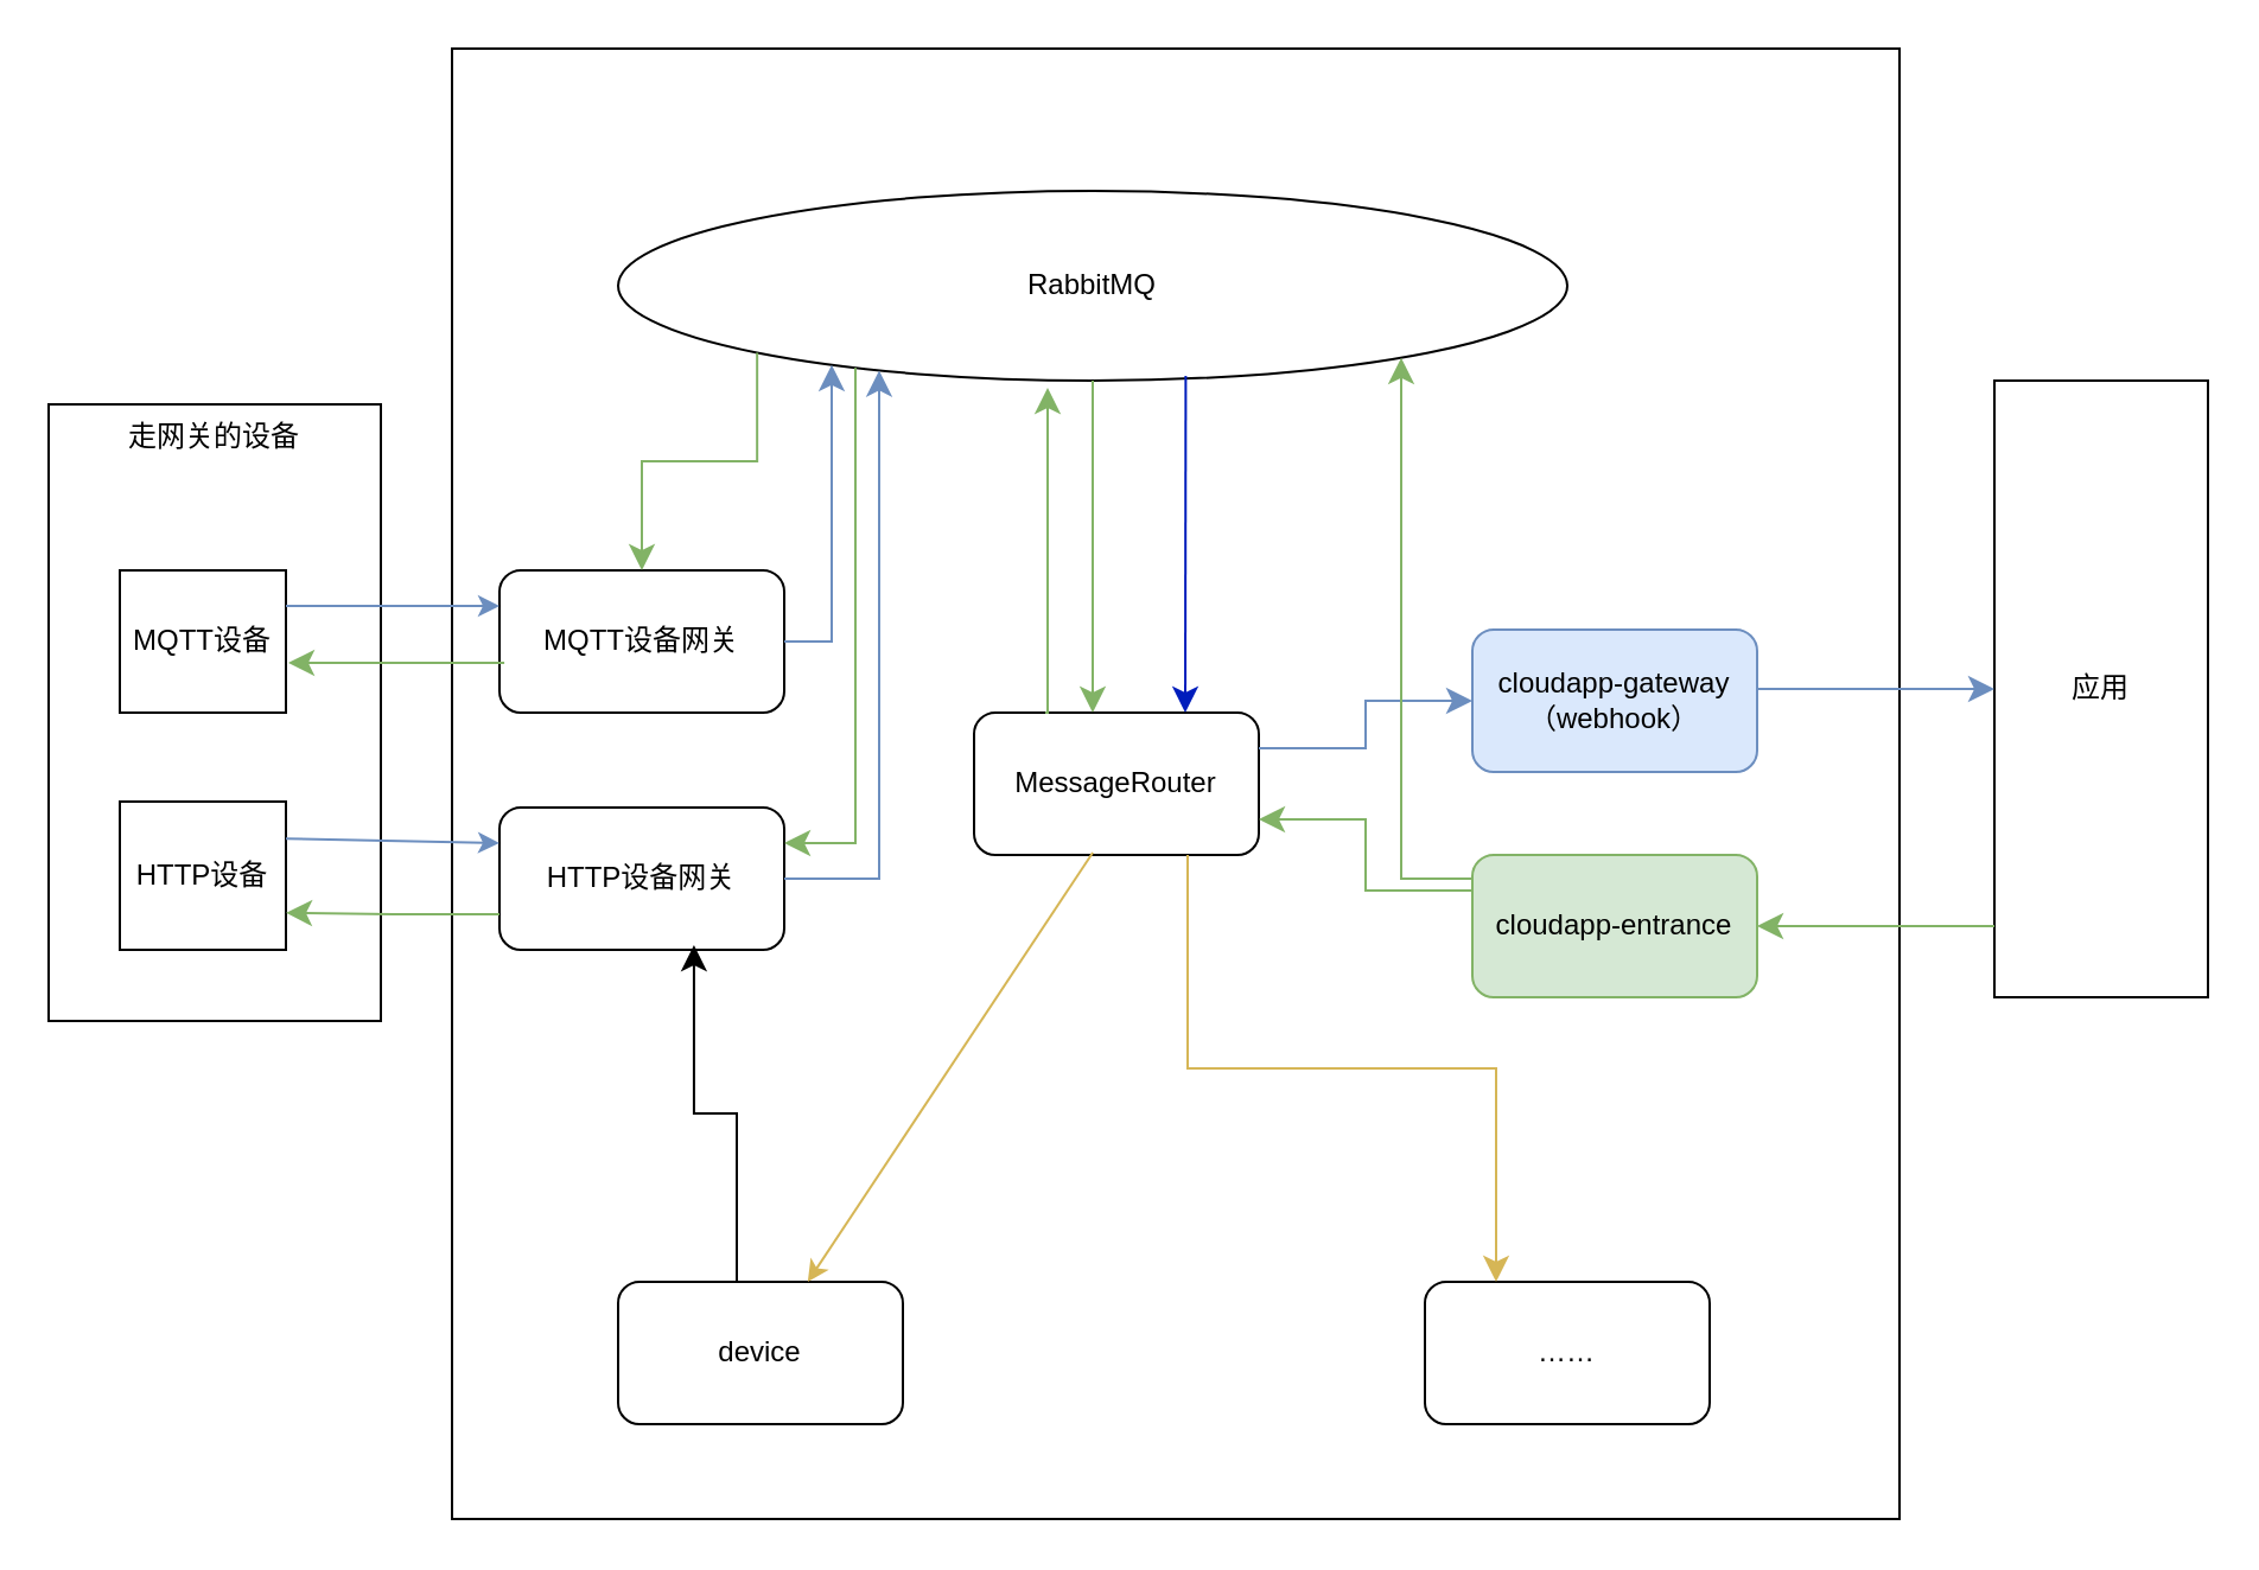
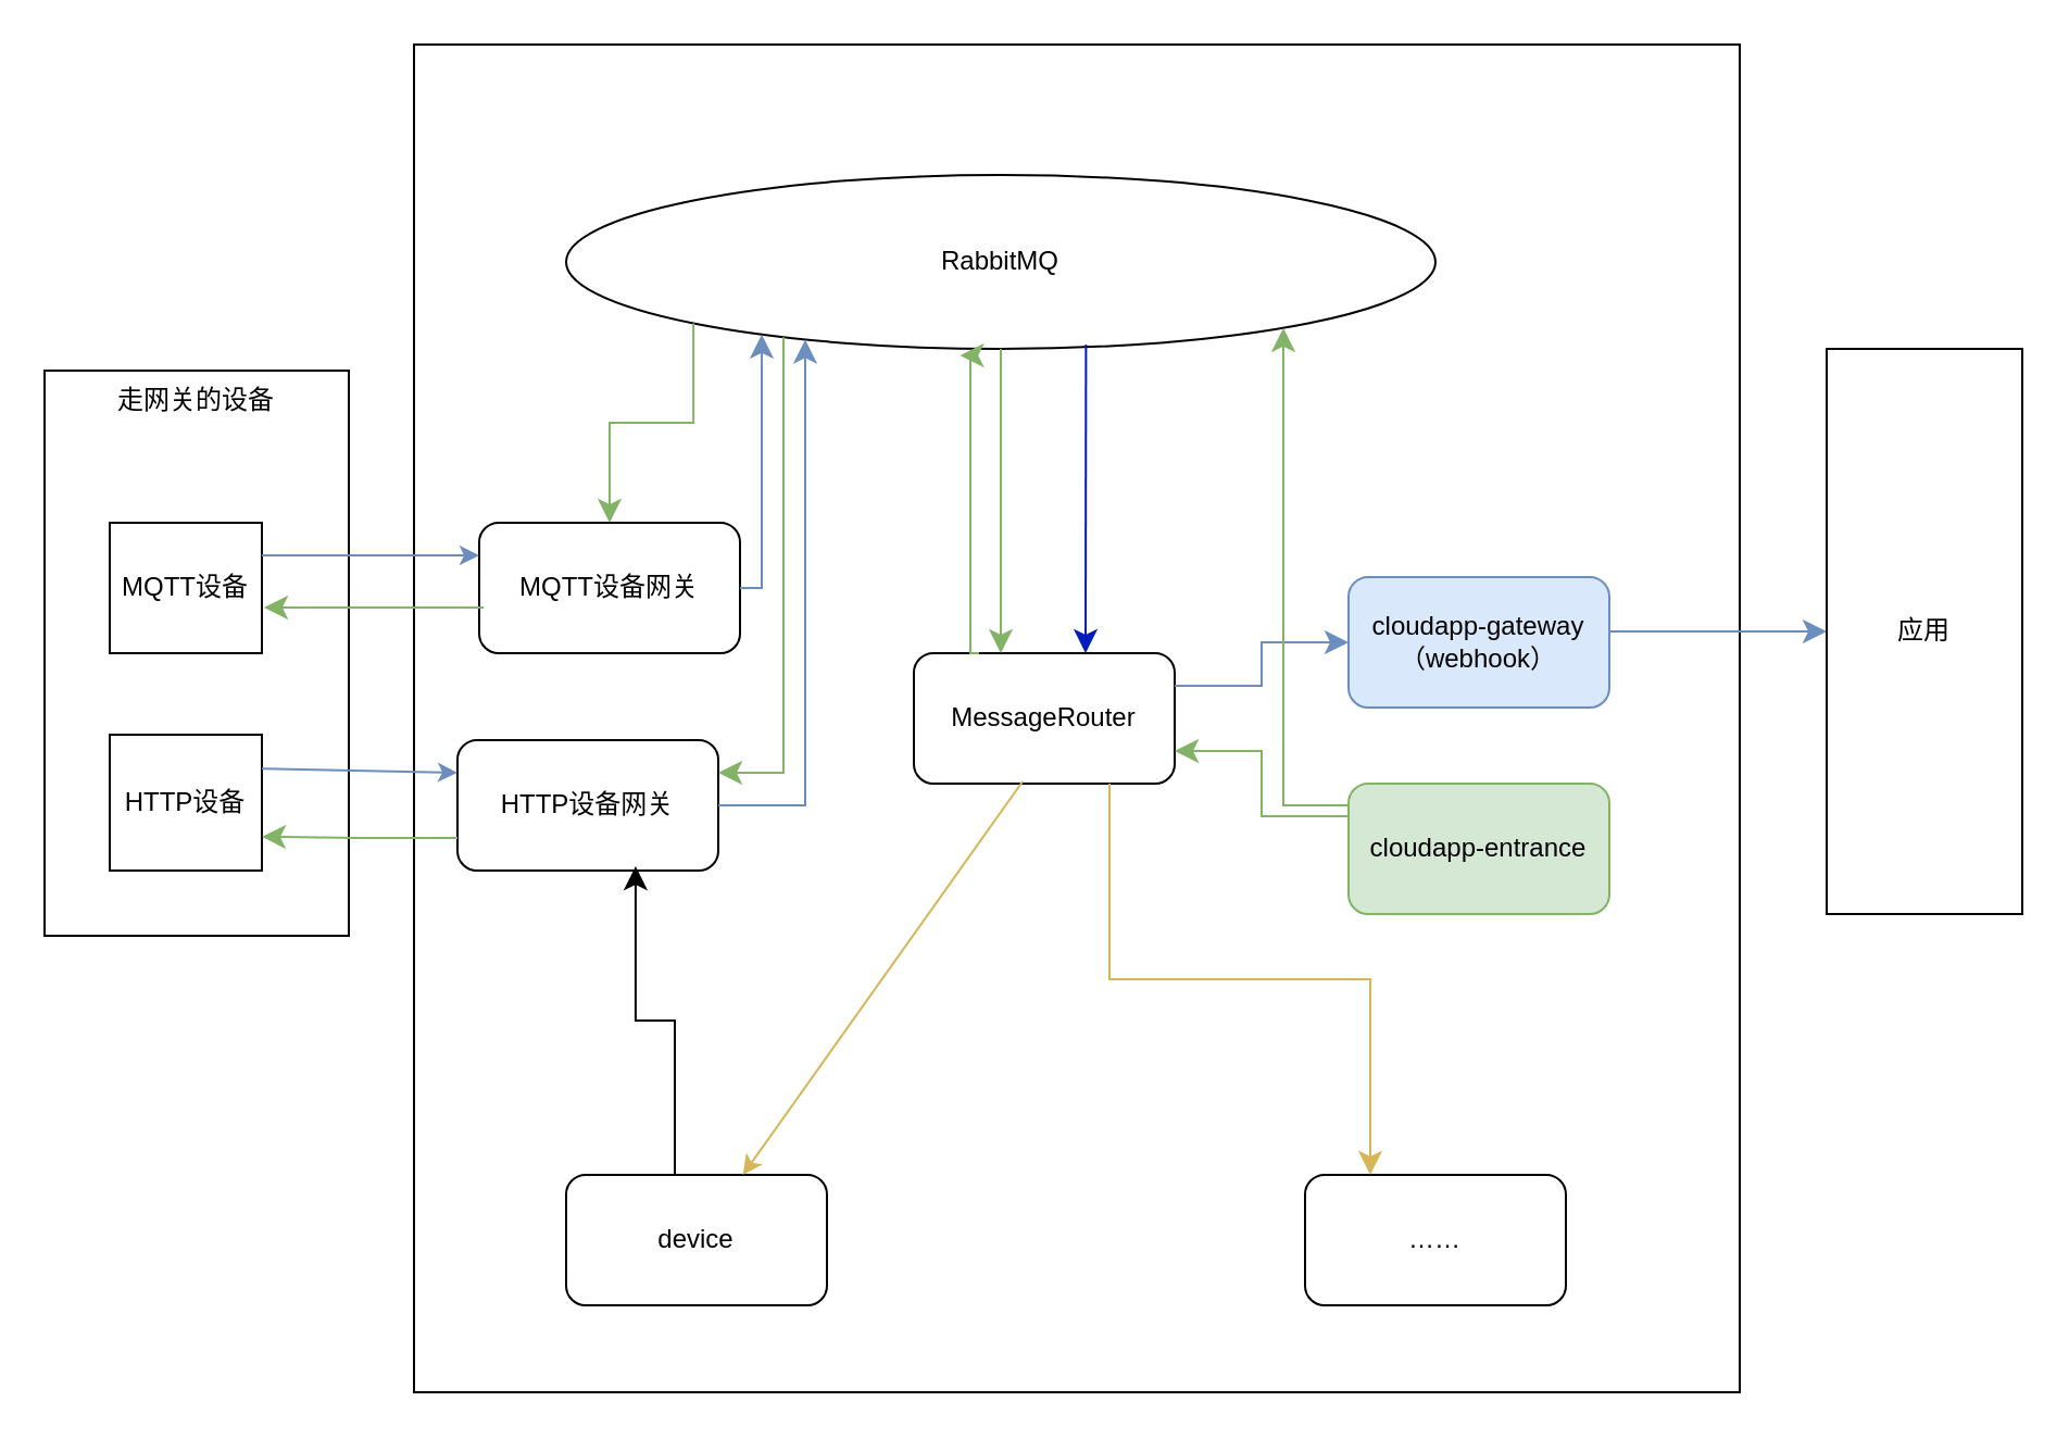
  <mxCell id="0" />
  <mxCell id="1" parent="0" />
  <mxCell id="2" value="" style="rounded=0;whiteSpace=wrap;html=1;fillColor=none;" vertex="1" parent="1"><mxGeometry x="190" y="20" width="610" height="620" as="geometry" /></mxCell>
  <mxCell id="3" value="走网关的设备" style="rounded=0;whiteSpace=wrap;html=1;horizontal=1;verticalAlign=top;" vertex="1" parent="1"><mxGeometry x="20" y="170" width="140" height="260" as="geometry" /></mxCell>
  <mxCell id="4" value="MQTT设备" style="rounded=0;whiteSpace=wrap;html=1;" vertex="1" parent="1"><mxGeometry x="50" y="240" width="70" height="60" as="geometry" /></mxCell>
  <mxCell id="5" value="HTTP设备" style="rounded=0;whiteSpace=wrap;html=1;" vertex="1" parent="1"><mxGeometry x="50" y="337.5" width="70" height="62.5" as="geometry" /></mxCell>
- <mxCell id="6" value="MQTT设备网关" style="rounded=1;whiteSpace=wrap;html=1;" vertex="1" parent="1"><mxGeometry x="210" y="240" width="120" height="60" as="geometry" /></mxCell>
+ <mxCell id="6" value="MQTT设备网关" style="rounded=1;whiteSpace=wrap;html=1;" vertex="1" parent="1"><mxGeometry x="220" y="240" width="120" height="60" as="geometry" /></mxCell>
  <mxCell id="7" value="HTTP设备网关" style="rounded=1;whiteSpace=wrap;html=1;" vertex="1" parent="1"><mxGeometry x="210" y="340" width="120" height="60" as="geometry" /></mxCell>
  <mxCell id="8" value="RabbitMQ" style="ellipse;whiteSpace=wrap;html=1;" vertex="1" parent="1"><mxGeometry x="260" y="80" width="400" height="80" as="geometry" /></mxCell>
- <mxCell id="9" value="MessageRouter" style="rounded=1;whiteSpace=wrap;html=1;" vertex="1" parent="1"><mxGeometry x="410" y="300" width="120" height="60" as="geometry" /></mxCell>
+ <mxCell id="9" value="MessageRouter" style="rounded=1;whiteSpace=wrap;html=1;" vertex="1" parent="1"><mxGeometry x="420" y="300" width="120" height="60" as="geometry" /></mxCell>
  <mxCell id="10" value="" style="endArrow=classic;html=1;rounded=0;entryX=0;entryY=0.25;entryDx=0;entryDy=0;fillColor=#dae8fc;strokeColor=#6c8ebf;exitX=1;exitY=0.25;exitDx=0;exitDy=0;" edge="1" parent="1" source="4" target="6"><mxGeometry width="50" height="50" relative="1" as="geometry"><mxPoint x="410" y="270" as="sourcePoint" /><mxPoint x="460" y="220" as="targetPoint" /></mxGeometry></mxCell>
  <mxCell id="11" value="" style="endArrow=classic;html=1;rounded=0;exitX=1;exitY=0.25;exitDx=0;exitDy=0;fillColor=#dae8fc;strokeColor=#6c8ebf;entryX=0;entryY=0.25;entryDx=0;entryDy=0;" edge="1" parent="1" source="5" target="7"><mxGeometry width="50" height="50" relative="1" as="geometry"><mxPoint x="410" y="270" as="sourcePoint" /><mxPoint x="460" y="220" as="targetPoint" /></mxGeometry></mxCell>
  <mxCell id="12" value="" style="edgeStyle=elbowEdgeStyle;elbow=horizontal;endArrow=classic;html=1;curved=0;rounded=0;endSize=8;startSize=8;fillColor=#dae8fc;strokeColor=#6c8ebf;" edge="1" parent="1" source="7" target="8"><mxGeometry width="50" height="50" relative="1" as="geometry"><mxPoint x="470" y="270" as="sourcePoint" /><mxPoint x="520" y="220" as="targetPoint" /><Array as="points"><mxPoint x="370" y="280" /></Array></mxGeometry></mxCell>
  <mxCell id="13" value="" style="edgeStyle=elbowEdgeStyle;elbow=horizontal;endArrow=classic;html=1;curved=0;rounded=0;endSize=8;startSize=8;exitX=0.5;exitY=1;exitDx=0;exitDy=0;fillColor=#d5e8d4;strokeColor=#82b366;" edge="1" parent="1" source="8" target="9"><mxGeometry width="50" height="50" relative="1" as="geometry"><mxPoint x="470" y="270" as="sourcePoint" /><mxPoint x="520" y="220" as="targetPoint" /></mxGeometry></mxCell>
  <mxCell id="14" value="" style="edgeStyle=elbowEdgeStyle;elbow=horizontal;endArrow=classic;html=1;curved=0;rounded=0;endSize=8;startSize=8;exitX=1;exitY=0.5;exitDx=0;exitDy=0;fillColor=#dae8fc;strokeColor=#6c8ebf;" edge="1" parent="1" source="6" target="8"><mxGeometry width="50" height="50" relative="1" as="geometry"><mxPoint x="470" y="270" as="sourcePoint" /><mxPoint x="520" y="220" as="targetPoint" /><Array as="points"><mxPoint x="350" y="240" /></Array></mxGeometry></mxCell>
  <mxCell id="15" value="cloudapp-gateway&lt;br&gt;（webhook）" style="rounded=1;whiteSpace=wrap;html=1;fillColor=#dae8fc;strokeColor=#6c8ebf;" vertex="1" parent="1"><mxGeometry x="620" y="265" width="120" height="60" as="geometry" /></mxCell>
  <mxCell id="16" value="" style="edgeStyle=elbowEdgeStyle;elbow=horizontal;endArrow=classic;html=1;curved=0;rounded=0;endSize=8;startSize=8;exitX=1;exitY=0.25;exitDx=0;exitDy=0;fillColor=#dae8fc;strokeColor=#6c8ebf;" edge="1" parent="1" source="9" target="15"><mxGeometry width="50" height="50" relative="1" as="geometry"><mxPoint x="470" y="270" as="sourcePoint" /><mxPoint x="520" y="220" as="targetPoint" /></mxGeometry></mxCell>
  <mxCell id="17" value="应用" style="rounded=0;whiteSpace=wrap;html=1;" vertex="1" parent="1"><mxGeometry x="840" y="160" width="90" height="260" as="geometry" /></mxCell>
  <mxCell id="18" value="" style="edgeStyle=elbowEdgeStyle;elbow=horizontal;endArrow=classic;html=1;curved=0;rounded=0;endSize=8;startSize=8;entryX=0;entryY=0.5;entryDx=0;entryDy=0;fillColor=#dae8fc;strokeColor=#6c8ebf;" edge="1" parent="1" target="17"><mxGeometry width="50" height="50" relative="1" as="geometry"><mxPoint x="740" y="290" as="sourcePoint" /><mxPoint x="520" y="220" as="targetPoint" /></mxGeometry></mxCell>
  <mxCell id="19" value="cloudapp-entrance" style="rounded=1;whiteSpace=wrap;html=1;fillColor=#d5e8d4;strokeColor=#82b366;" vertex="1" parent="1"><mxGeometry x="620" y="360" width="120" height="60" as="geometry" /></mxCell>
- <mxCell id="20" value="" style="edgeStyle=elbowEdgeStyle;elbow=horizontal;endArrow=classic;html=1;curved=0;rounded=0;endSize=8;startSize=8;entryX=1;entryY=0.5;entryDx=0;entryDy=0;fillColor=#d5e8d4;strokeColor=#82b366;" edge="1" parent="1" source="17" target="19"><mxGeometry width="50" height="50" relative="1" as="geometry"><mxPoint x="470" y="270" as="sourcePoint" /><mxPoint x="520" y="220" as="targetPoint" /><Array as="points"><mxPoint x="790" y="390" /></Array></mxGeometry></mxCell>
  <mxCell id="21" value="" style="edgeStyle=elbowEdgeStyle;elbow=horizontal;endArrow=classic;html=1;curved=0;rounded=0;endSize=8;startSize=8;fillColor=#d5e8d4;strokeColor=#82b366;" edge="1" parent="1" source="19" target="8"><mxGeometry width="50" height="50" relative="1" as="geometry"><mxPoint x="470" y="270" as="sourcePoint" /><mxPoint x="520" y="220" as="targetPoint" /><Array as="points"><mxPoint x="590" y="370" /></Array></mxGeometry></mxCell>
  <mxCell id="22" value="" style="edgeStyle=elbowEdgeStyle;elbow=horizontal;endArrow=classic;html=1;curved=0;rounded=0;endSize=8;startSize=8;exitX=0.598;exitY=0.975;exitDx=0;exitDy=0;exitPerimeter=0;fillColor=#0050ef;strokeColor=#001DBC;" edge="1" parent="1" source="8" target="9"><mxGeometry width="50" height="50" relative="1" as="geometry"><mxPoint x="470" y="270" as="sourcePoint" /><mxPoint x="520" y="220" as="targetPoint" /></mxGeometry></mxCell>
  <mxCell id="23" value="" style="edgeStyle=elbowEdgeStyle;elbow=horizontal;endArrow=classic;html=1;curved=0;rounded=0;endSize=8;startSize=8;exitX=0.25;exitY=0;exitDx=0;exitDy=0;entryX=0.453;entryY=1.038;entryDx=0;entryDy=0;entryPerimeter=0;fillColor=#d5e8d4;strokeColor=#82b366;" edge="1" parent="1" source="9" target="8"><mxGeometry width="50" height="50" relative="1" as="geometry"><mxPoint x="470" y="270" as="sourcePoint" /><mxPoint x="440" y="190" as="targetPoint" /></mxGeometry></mxCell>
  <mxCell id="24" value="" style="edgeStyle=elbowEdgeStyle;elbow=horizontal;endArrow=classic;html=1;curved=0;rounded=0;endSize=8;startSize=8;fillColor=#d5e8d4;strokeColor=#82b366;entryX=1;entryY=0.25;entryDx=0;entryDy=0;" edge="1" parent="1" source="8" target="7"><mxGeometry width="50" height="50" relative="1" as="geometry"><mxPoint x="470" y="270" as="sourcePoint" /><mxPoint x="520" y="220" as="targetPoint" /><Array as="points"><mxPoint x="360" y="290" /></Array></mxGeometry></mxCell>
  <mxCell id="25" value="" style="edgeStyle=elbowEdgeStyle;elbow=horizontal;endArrow=classic;html=1;curved=0;rounded=0;endSize=8;startSize=8;entryX=1.014;entryY=0.65;entryDx=0;entryDy=0;exitX=0.017;exitY=0.65;exitDx=0;exitDy=0;exitPerimeter=0;fillColor=#d5e8d4;strokeColor=#82b366;entryPerimeter=0;" edge="1" parent="1" source="6" target="4"><mxGeometry width="50" height="50" relative="1" as="geometry"><mxPoint x="470" y="270" as="sourcePoint" /><mxPoint x="520" y="220" as="targetPoint" /></mxGeometry></mxCell>
  <mxCell id="26" value="" style="edgeStyle=elbowEdgeStyle;elbow=horizontal;endArrow=classic;html=1;curved=0;rounded=0;endSize=8;startSize=8;exitX=0;exitY=0.75;exitDx=0;exitDy=0;entryX=1;entryY=0.75;entryDx=0;entryDy=0;fillColor=#d5e8d4;strokeColor=#82b366;" edge="1" parent="1" source="7" target="5"><mxGeometry width="50" height="50" relative="1" as="geometry"><mxPoint x="470" y="270" as="sourcePoint" /><mxPoint x="520" y="220" as="targetPoint" /></mxGeometry></mxCell>
  <mxCell id="27" value="" style="edgeStyle=elbowEdgeStyle;elbow=horizontal;endArrow=classic;html=1;curved=0;rounded=0;endSize=8;startSize=8;exitX=0;exitY=0.25;exitDx=0;exitDy=0;entryX=1;entryY=0.75;entryDx=0;entryDy=0;fillColor=#d5e8d4;strokeColor=#82b366;" edge="1" parent="1" source="19" target="9"><mxGeometry width="50" height="50" relative="1" as="geometry"><mxPoint x="470" y="270" as="sourcePoint" /><mxPoint x="520" y="220" as="targetPoint" /></mxGeometry></mxCell>
  <mxCell id="28" value="device" style="rounded=1;whiteSpace=wrap;html=1;" vertex="1" parent="1"><mxGeometry x="260" y="540" width="120" height="60" as="geometry" /></mxCell>
  <mxCell id="29" value="" style="endArrow=classic;html=1;rounded=0;exitX=0.417;exitY=0.983;exitDx=0;exitDy=0;exitPerimeter=0;fillColor=#fff2cc;strokeColor=#d6b656;" edge="1" parent="1" source="9" target="28"><mxGeometry width="50" height="50" relative="1" as="geometry"><mxPoint x="470" y="410" as="sourcePoint" /><mxPoint x="520" y="360" as="targetPoint" /></mxGeometry></mxCell>
  <mxCell id="30" value="……" style="rounded=1;whiteSpace=wrap;html=1;" vertex="1" parent="1"><mxGeometry x="600" y="540" width="120" height="60" as="geometry" /></mxCell>
  <mxCell id="31" value="" style="edgeStyle=elbowEdgeStyle;elbow=vertical;endArrow=classic;html=1;curved=0;rounded=0;endSize=8;startSize=8;exitX=0.75;exitY=1;exitDx=0;exitDy=0;entryX=0.25;entryY=0;entryDx=0;entryDy=0;fillColor=#fff2cc;strokeColor=#d6b656;" edge="1" parent="1" source="9" target="30"><mxGeometry width="50" height="50" relative="1" as="geometry"><mxPoint x="470" y="410" as="sourcePoint" /><mxPoint x="520" y="360" as="targetPoint" /></mxGeometry></mxCell>
  <mxCell id="32" value="" style="edgeStyle=elbowEdgeStyle;elbow=vertical;endArrow=classic;html=1;curved=0;rounded=0;endSize=8;startSize=8;fillColor=#d5e8d4;strokeColor=#82b366;exitX=0;exitY=1;exitDx=0;exitDy=0;" edge="1" parent="1" source="8" target="6"><mxGeometry width="50" height="50" relative="1" as="geometry"><mxPoint x="250" y="210" as="sourcePoint" /><mxPoint x="300" y="160" as="targetPoint" /></mxGeometry></mxCell>
  <mxCell id="33" value="" style="edgeStyle=elbowEdgeStyle;elbow=vertical;endArrow=classic;html=1;curved=0;rounded=0;endSize=8;startSize=8;entryX=0.683;entryY=0.967;entryDx=0;entryDy=0;entryPerimeter=0;" edge="1" parent="1" target="7"><mxGeometry width="50" height="50" relative="1" as="geometry"><mxPoint x="310" y="540" as="sourcePoint" /><mxPoint x="260" y="400" as="targetPoint" /></mxGeometry></mxCell>
